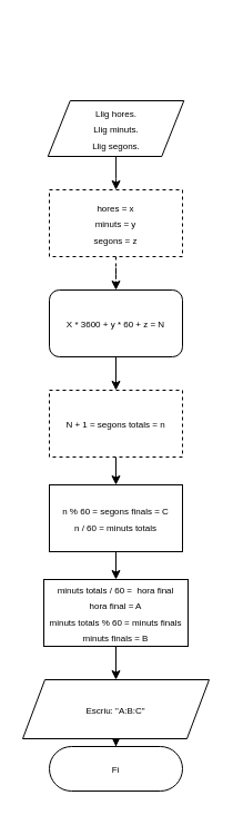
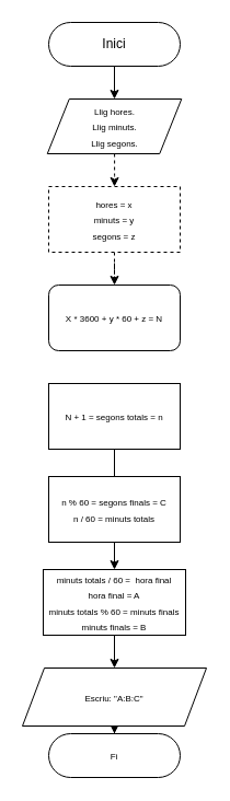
  <mxCell id="0" />
  <mxCell id="1" parent="0" />
- <mxCell id="4" style="edgeStyle=orthogonalEdgeStyle;rounded=0;orthogonalLoop=1;jettySize=auto;html=1;" parent="1" source="5" target="7" edge="1"><mxGeometry relative="1" as="geometry"><mxPoint x="104" y="180" as="targetPoint" /></mxGeometry></mxCell>
+ <mxCell id="2" style="edgeStyle=orthogonalEdgeStyle;rounded=0;orthogonalLoop=1;jettySize=auto;html=1;entryX=0.5;entryY=0;entryDx=0;entryDy=0;" parent="1" source="3" target="5" edge="1"><mxGeometry relative="1" as="geometry"><mxPoint x="104" y="110" as="targetPoint" /></mxGeometry></mxCell>
+ <mxCell id="3" value="Inici" style="rounded=1;whiteSpace=wrap;html=1;arcSize=50;" parent="1" vertex="1"><mxGeometry x="44" width="120" height="40" as="geometry" y="20" /></mxCell>
+ <mxCell id="4" style="edgeStyle=orthogonalEdgeStyle;rounded=0;orthogonalLoop=1;jettySize=auto;html=1;dashed=1;" parent="1" source="5" target="7" edge="1"><mxGeometry relative="1" as="geometry"><mxPoint x="104" y="180" as="targetPoint" /></mxGeometry></mxCell>
  <mxCell id="5" value="&lt;font style=&quot;font-size: 8px&quot;&gt;Llig hores.&lt;br&gt;Llig minuts.&lt;br&gt;Llig segons.&lt;br&gt;&lt;/font&gt;" style="shape=parallelogram;perimeter=parallelogramPerimeter;whiteSpace=wrap;html=1;fixedSize=1;" parent="1" vertex="1"><mxGeometry x="42.75" y="90" width="122.5" height="50" as="geometry" /></mxCell>
  <mxCell id="6" style="edgeStyle=orthogonalEdgeStyle;rounded=0;orthogonalLoop=1;jettySize=auto;html=1;dashed=1;" parent="1" source="7" target="9" edge="1"><mxGeometry relative="1" as="geometry"><mxPoint x="104" y="270" as="targetPoint" /></mxGeometry></mxCell>
  <mxCell id="7" value="&lt;font style=&quot;font-size: 8px&quot;&gt;hores = x&lt;br&gt;minuts = y&lt;br&gt;segons = z&lt;br&gt;&lt;/font&gt;" style="rounded=0;whiteSpace=wrap;html=1;dashed=1;" parent="1" vertex="1"><mxGeometry x="44" y="170" width="120" height="60" as="geometry" /></mxCell>
- <mxCell id="8" style="edgeStyle=orthogonalEdgeStyle;rounded=0;orthogonalLoop=1;jettySize=auto;html=1;" parent="1" source="9" target="11" edge="1"><mxGeometry relative="1" as="geometry"><mxPoint x="104" y="350" as="targetPoint" /></mxGeometry></mxCell>
  <mxCell id="9" value="&lt;font style=&quot;font-size: 8px&quot;&gt;X * 3600 + y * 60 + z = N&lt;/font&gt;" style="whiteSpace=wrap;html=1;rounded=1;" parent="1" vertex="1"><mxGeometry x="44" y="260" width="120" height="60" as="geometry" /></mxCell>
- <mxCell id="10" style="edgeStyle=orthogonalEdgeStyle;rounded=0;orthogonalLoop=1;jettySize=auto;html=1;" parent="1" source="11" target="13" edge="1"><mxGeometry relative="1" as="geometry"><mxPoint x="104" y="450" as="targetPoint" /></mxGeometry></mxCell>
- <mxCell id="11" value="&lt;font style=&quot;font-size: 8px&quot;&gt;N + 1 = segons totals = n&lt;/font&gt;" style="rounded=0;whiteSpace=wrap;html=1;dashed=1;" parent="1" vertex="1"><mxGeometry x="44" y="350" width="120" height="60" as="geometry" /></mxCell>
+ <mxCell id="10" style="edgeStyle=orthogonalEdgeStyle;rounded=0;orthogonalLoop=1;jettySize=auto;html=1;endArrow=none;" parent="1" source="11" target="13" edge="1"><mxGeometry relative="1" as="geometry"><mxPoint x="104" y="450" as="targetPoint" /></mxGeometry></mxCell>
+ <mxCell id="11" value="&lt;font style=&quot;font-size: 8px&quot;&gt;N + 1 = segons totals = n&lt;/font&gt;" style="rounded=0;whiteSpace=wrap;html=1;" parent="1" vertex="1"><mxGeometry x="44" y="350" width="120" height="60" as="geometry" /></mxCell>
  <mxCell id="12" style="edgeStyle=orthogonalEdgeStyle;rounded=0;orthogonalLoop=1;jettySize=auto;html=1;entryX=0.5;entryY=0;entryDx=0;entryDy=0;" parent="1" source="13" target="15" edge="1"><mxGeometry relative="1" as="geometry"><mxPoint x="104" y="520" as="targetPoint" /></mxGeometry></mxCell>
  <mxCell id="13" value="&lt;font style=&quot;font-size: 8px&quot;&gt;n % 60 = segons finals = C&lt;br&gt;n / 60 = minuts totals&lt;br&gt;&lt;/font&gt;" style="rounded=0;whiteSpace=wrap;html=1;" parent="1" vertex="1"><mxGeometry x="44" y="435" width="120" height="60" as="geometry" /></mxCell>
  <mxCell id="14" style="edgeStyle=orthogonalEdgeStyle;rounded=0;orthogonalLoop=1;jettySize=auto;html=1;entryX=0.5;entryY=0;entryDx=0;entryDy=0;entryPerimeter=0;" parent="1" source="15" target="17" edge="1"><mxGeometry relative="1" as="geometry"><mxPoint x="103.931" y="700" as="targetPoint" /></mxGeometry></mxCell>
  <mxCell id="15" value="&lt;font style=&quot;font-size: 8px&quot;&gt;minuts totals / 60 =&amp;nbsp; hora final&lt;br&gt;hora final = A&lt;br&gt;minuts totals % 60 = minuts finals&lt;br&gt;minuts finals = B&lt;br&gt;&lt;/font&gt;" style="rounded=0;whiteSpace=wrap;html=1;" parent="1" vertex="1"><mxGeometry x="39" y="520" width="130" height="60" as="geometry" /></mxCell>
  <mxCell id="16" style="edgeStyle=orthogonalEdgeStyle;rounded=0;orthogonalLoop=1;jettySize=auto;html=1;" parent="1" source="17" target="18" edge="1"><mxGeometry relative="1" as="geometry"><mxPoint x="104" y="900" as="targetPoint" /></mxGeometry></mxCell>
  <mxCell id="17" value="&lt;font style=&quot;font-size: 8px&quot;&gt;Escriu: &quot;A:B:C&quot;&lt;/font&gt;" style="shape=parallelogram;perimeter=parallelogramPerimeter;whiteSpace=wrap;html=1;fixedSize=1;" parent="1" vertex="1"><mxGeometry x="20" y="610" width="168" height="53" as="geometry" /></mxCell>
  <mxCell id="18" value="&lt;font style=&quot;font-size: 8px&quot;&gt;Fi&lt;/font&gt;" style="rounded=1;whiteSpace=wrap;html=1;arcSize=50;" parent="1" vertex="1"><mxGeometry x="44" y="670" width="120" height="40" as="geometry" /></mxCell>
